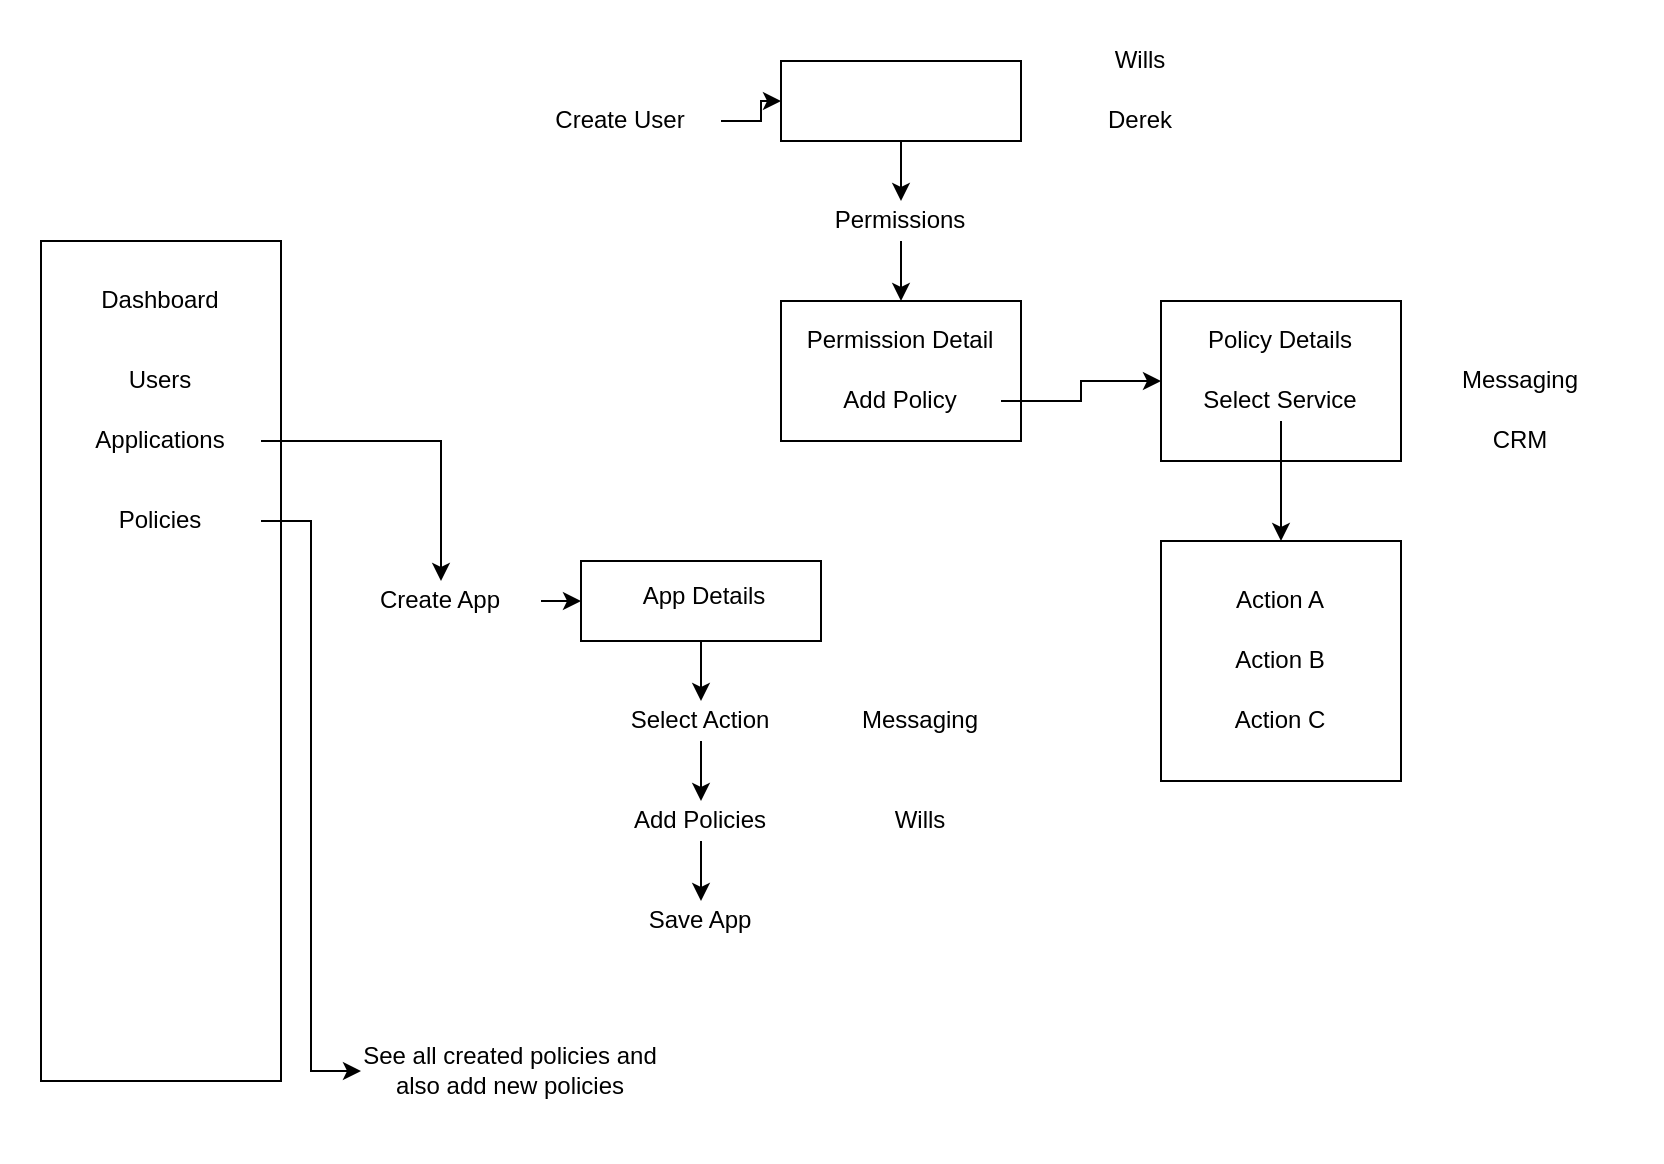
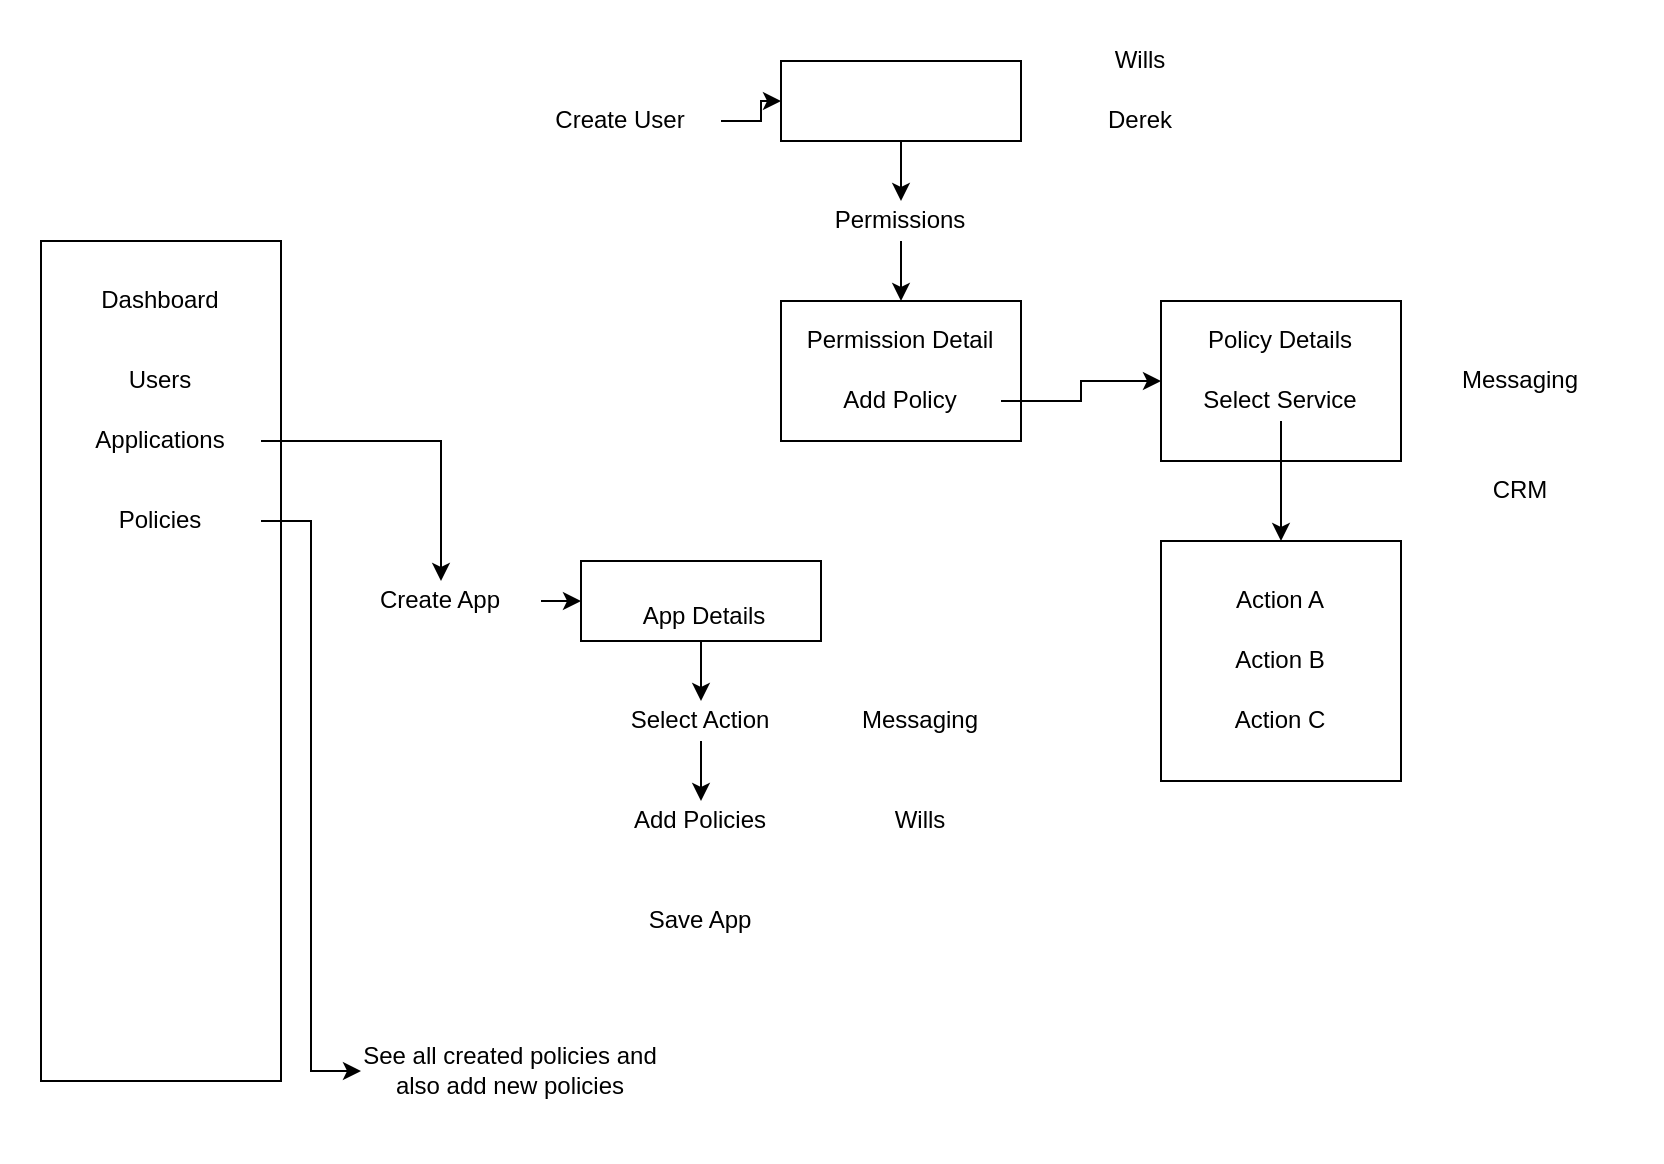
  <mxCell id="0" />
  <mxCell id="1" parent="0" />
  <mxCell id="2" value="" style="rounded=0;whiteSpace=wrap;html=1;" vertex="1" parent="1"><mxGeometry x="20" y="120" width="120" height="420" as="geometry" /></mxCell>
  <mxCell id="3" value="Dashboard" style="text;html=1;strokeColor=none;fillColor=none;align=center;verticalAlign=middle;whiteSpace=wrap;rounded=0;" vertex="1" parent="1"><mxGeometry x="30" y="140" width="100" height="20" as="geometry" /></mxCell>
  <mxCell id="4" style="edgeStyle=orthogonalEdgeStyle;rounded=0;orthogonalLoop=1;jettySize=auto;html=1;exitX=1;exitY=0.5;exitDx=0;exitDy=0;entryX=0;entryY=0.5;entryDx=0;entryDy=0;" edge="1" parent="1" source="5" target="43"><mxGeometry relative="1" as="geometry" /></mxCell>
  <mxCell id="5" value="Policies" style="text;html=1;strokeColor=none;fillColor=none;align=center;verticalAlign=middle;whiteSpace=wrap;rounded=0;" vertex="1" parent="1"><mxGeometry x="30" y="250" width="100" height="20" as="geometry" /></mxCell>
  <mxCell id="6" style="edgeStyle=orthogonalEdgeStyle;rounded=0;orthogonalLoop=1;jettySize=auto;html=1;exitX=1;exitY=0.5;exitDx=0;exitDy=0;" edge="1" parent="1" source="7" target="32"><mxGeometry relative="1" as="geometry" /></mxCell>
  <mxCell id="7" value="Applications" style="text;html=1;strokeColor=none;fillColor=none;align=center;verticalAlign=middle;whiteSpace=wrap;rounded=0;" vertex="1" parent="1"><mxGeometry x="30" y="210" width="100" height="20" as="geometry" /></mxCell>
  <mxCell id="8" value="Users" style="text;html=1;strokeColor=none;fillColor=none;align=center;verticalAlign=middle;whiteSpace=wrap;rounded=0;" vertex="1" parent="1"><mxGeometry x="30" y="180" width="100" height="20" as="geometry" /></mxCell>
  <mxCell id="9" style="edgeStyle=orthogonalEdgeStyle;rounded=0;orthogonalLoop=1;jettySize=auto;html=1;exitX=1;exitY=0.5;exitDx=0;exitDy=0;" edge="1" parent="1" source="10" target="12"><mxGeometry relative="1" as="geometry" /></mxCell>
  <mxCell id="10" value="Create User" style="text;html=1;strokeColor=none;fillColor=none;align=center;verticalAlign=middle;whiteSpace=wrap;rounded=0;" vertex="1" parent="1"><mxGeometry x="260" y="50" width="100" height="20" as="geometry" /></mxCell>
  <mxCell id="11" style="edgeStyle=orthogonalEdgeStyle;rounded=0;orthogonalLoop=1;jettySize=auto;html=1;exitX=0.5;exitY=1;exitDx=0;exitDy=0;entryX=0.5;entryY=0;entryDx=0;entryDy=0;" edge="1" parent="1" source="12" target="15"><mxGeometry relative="1" as="geometry" /></mxCell>
  <mxCell id="12" value="" style="rounded=0;whiteSpace=wrap;html=1;" vertex="1" parent="1"><mxGeometry x="390" y="30" width="120" height="40" as="geometry" /></mxCell>
  <mxCell id="13" value="" style="rounded=0;whiteSpace=wrap;html=1;" vertex="1" parent="1"><mxGeometry x="390" y="150" width="120" height="70" as="geometry" /></mxCell>
  <mxCell id="14" style="edgeStyle=orthogonalEdgeStyle;rounded=0;orthogonalLoop=1;jettySize=auto;html=1;exitX=0.5;exitY=1;exitDx=0;exitDy=0;" edge="1" parent="1" source="15" target="13"><mxGeometry relative="1" as="geometry" /></mxCell>
  <mxCell id="15" value="Permissions" style="text;html=1;strokeColor=none;fillColor=none;align=center;verticalAlign=middle;whiteSpace=wrap;rounded=0;" vertex="1" parent="1"><mxGeometry x="400" y="100" width="100" height="20" as="geometry" /></mxCell>
  <mxCell id="16" value="Permission Detail" style="text;html=1;strokeColor=none;fillColor=none;align=center;verticalAlign=middle;whiteSpace=wrap;rounded=0;" vertex="1" parent="1"><mxGeometry x="400" y="160" width="100" height="20" as="geometry" /></mxCell>
  <mxCell id="17" style="edgeStyle=orthogonalEdgeStyle;rounded=0;orthogonalLoop=1;jettySize=auto;html=1;exitX=1;exitY=0.5;exitDx=0;exitDy=0;" edge="1" parent="1" source="18" target="19"><mxGeometry relative="1" as="geometry" /></mxCell>
  <mxCell id="18" value="Add Policy" style="text;html=1;strokeColor=none;fillColor=none;align=center;verticalAlign=middle;whiteSpace=wrap;rounded=0;" vertex="1" parent="1"><mxGeometry x="400" y="190" width="100" height="20" as="geometry" /></mxCell>
  <mxCell id="19" value="" style="rounded=0;whiteSpace=wrap;html=1;" vertex="1" parent="1"><mxGeometry x="580" y="150" width="120" height="80" as="geometry" /></mxCell>
  <mxCell id="20" value="Policy Details" style="text;html=1;strokeColor=none;fillColor=none;align=center;verticalAlign=middle;whiteSpace=wrap;rounded=0;" vertex="1" parent="1"><mxGeometry x="590" y="160" width="100" height="20" as="geometry" /></mxCell>
  <mxCell id="21" style="edgeStyle=orthogonalEdgeStyle;rounded=0;orthogonalLoop=1;jettySize=auto;html=1;exitX=0.5;exitY=1;exitDx=0;exitDy=0;" edge="1" parent="1" source="22" target="23"><mxGeometry relative="1" as="geometry" /></mxCell>
  <mxCell id="22" value="Select Service" style="text;html=1;strokeColor=none;fillColor=none;align=center;verticalAlign=middle;whiteSpace=wrap;rounded=0;" vertex="1" parent="1"><mxGeometry x="590" y="190" width="100" height="20" as="geometry" /></mxCell>
  <mxCell id="23" value="" style="rounded=0;whiteSpace=wrap;html=1;" vertex="1" parent="1"><mxGeometry x="580" y="270" width="120" height="120" as="geometry" /></mxCell>
  <mxCell id="24" value="Action A" style="text;html=1;strokeColor=none;fillColor=none;align=center;verticalAlign=middle;whiteSpace=wrap;rounded=0;" vertex="1" parent="1"><mxGeometry x="590" y="290" width="100" height="20" as="geometry" /></mxCell>
  <mxCell id="25" value="Action B" style="text;html=1;strokeColor=none;fillColor=none;align=center;verticalAlign=middle;whiteSpace=wrap;rounded=0;" vertex="1" parent="1"><mxGeometry x="590" y="320" width="100" height="20" as="geometry" /></mxCell>
  <mxCell id="26" value="Action C" style="text;html=1;strokeColor=none;fillColor=none;align=center;verticalAlign=middle;whiteSpace=wrap;rounded=0;" vertex="1" parent="1"><mxGeometry x="590" y="350" width="100" height="20" as="geometry" /></mxCell>
  <mxCell id="27" value="Messaging" style="text;html=1;strokeColor=none;fillColor=none;align=center;verticalAlign=middle;whiteSpace=wrap;rounded=0;" vertex="1" parent="1"><mxGeometry x="710" y="180" width="100" height="20" as="geometry" /></mxCell>
  <mxCell id="28" value="Wills" style="text;html=1;strokeColor=none;fillColor=none;align=center;verticalAlign=middle;whiteSpace=wrap;rounded=0;" vertex="1" parent="1"><mxGeometry x="520" y="20" width="100" height="20" as="geometry" /></mxCell>
  <mxCell id="29" value="Derek" style="text;html=1;strokeColor=none;fillColor=none;align=center;verticalAlign=middle;whiteSpace=wrap;rounded=0;" vertex="1" parent="1"><mxGeometry x="520" y="50" width="100" height="20" as="geometry" /></mxCell>
- <mxCell id="30" value="CRM" style="text;html=1;strokeColor=none;fillColor=none;align=center;verticalAlign=middle;whiteSpace=wrap;rounded=0;" vertex="1" parent="1"><mxGeometry x="710" y="210" width="100" height="20" as="geometry" /></mxCell>
+ <mxCell id="30" value="CRM" style="text;html=1;strokeColor=none;fillColor=none;align=center;verticalAlign=middle;whiteSpace=wrap;rounded=0;" vertex="1" parent="1"><mxGeometry x="710" y="235" width="100" height="20" as="geometry" /></mxCell>
  <mxCell id="31" style="edgeStyle=orthogonalEdgeStyle;rounded=0;orthogonalLoop=1;jettySize=auto;html=1;exitX=1;exitY=0.5;exitDx=0;exitDy=0;entryX=0;entryY=0.5;entryDx=0;entryDy=0;" edge="1" parent="1" source="32" target="34"><mxGeometry relative="1" as="geometry" /></mxCell>
  <mxCell id="32" value="Create App" style="text;html=1;strokeColor=none;fillColor=none;align=center;verticalAlign=middle;whiteSpace=wrap;rounded=0;" vertex="1" parent="1"><mxGeometry x="170" y="290" width="100" height="20" as="geometry" /></mxCell>
  <mxCell id="33" style="edgeStyle=orthogonalEdgeStyle;rounded=0;orthogonalLoop=1;jettySize=auto;html=1;exitX=0.5;exitY=1;exitDx=0;exitDy=0;entryX=0.5;entryY=0;entryDx=0;entryDy=0;" edge="1" parent="1" source="34" target="37"><mxGeometry relative="1" as="geometry" /></mxCell>
  <mxCell id="34" value="" style="rounded=0;whiteSpace=wrap;html=1;" vertex="1" parent="1"><mxGeometry x="290" y="280" width="120" height="40" as="geometry" /></mxCell>
- <mxCell id="35" value="App Details" style="text;html=1;strokeColor=none;fillColor=none;align=center;verticalAlign=middle;whiteSpace=wrap;rounded=0;" vertex="1" parent="1"><mxGeometry x="302" y="288" width="100" height="20" as="geometry" /></mxCell>
+ <mxCell id="35" value="App Details" style="text;html=1;strokeColor=none;fillColor=none;align=center;verticalAlign=middle;whiteSpace=wrap;rounded=0;" vertex="1" parent="1"><mxGeometry x="302" y="298" width="100" height="20" as="geometry" /></mxCell>
  <mxCell id="36" style="edgeStyle=orthogonalEdgeStyle;rounded=0;orthogonalLoop=1;jettySize=auto;html=1;exitX=0.5;exitY=1;exitDx=0;exitDy=0;entryX=0.5;entryY=0;entryDx=0;entryDy=0;" edge="1" parent="1" source="37" target="39"><mxGeometry relative="1" as="geometry" /></mxCell>
  <mxCell id="37" value="Select Action" style="text;html=1;strokeColor=none;fillColor=none;align=center;verticalAlign=middle;whiteSpace=wrap;rounded=0;" vertex="1" parent="1"><mxGeometry x="300" y="350" width="100" height="20" as="geometry" /></mxCell>
- <mxCell id="38" style="edgeStyle=orthogonalEdgeStyle;rounded=0;orthogonalLoop=1;jettySize=auto;html=1;exitX=0.5;exitY=1;exitDx=0;exitDy=0;" edge="1" parent="1" source="39" target="42"><mxGeometry relative="1" as="geometry" /></mxCell>
  <mxCell id="39" value="Add Policies" style="text;html=1;strokeColor=none;fillColor=none;align=center;verticalAlign=middle;whiteSpace=wrap;rounded=0;" vertex="1" parent="1"><mxGeometry x="300" y="400" width="100" height="20" as="geometry" /></mxCell>
  <mxCell id="40" value="Messaging" style="text;html=1;strokeColor=none;fillColor=none;align=center;verticalAlign=middle;whiteSpace=wrap;rounded=0;" vertex="1" parent="1"><mxGeometry x="410" y="350" width="100" height="20" as="geometry" /></mxCell>
  <mxCell id="41" value="Wills" style="text;html=1;strokeColor=none;fillColor=none;align=center;verticalAlign=middle;whiteSpace=wrap;rounded=0;" vertex="1" parent="1"><mxGeometry x="410" y="400" width="100" height="20" as="geometry" /></mxCell>
  <mxCell id="42" value="Save App" style="text;html=1;strokeColor=none;fillColor=none;align=center;verticalAlign=middle;whiteSpace=wrap;rounded=0;" vertex="1" parent="1"><mxGeometry x="300" y="450" width="100" height="20" as="geometry" /></mxCell>
  <mxCell id="43" value="See all created policies and also add new policies" style="text;html=1;strokeColor=none;fillColor=none;align=center;verticalAlign=middle;whiteSpace=wrap;rounded=0;" vertex="1" parent="1"><mxGeometry x="180" y="510" width="150" height="50" as="geometry" /></mxCell>
